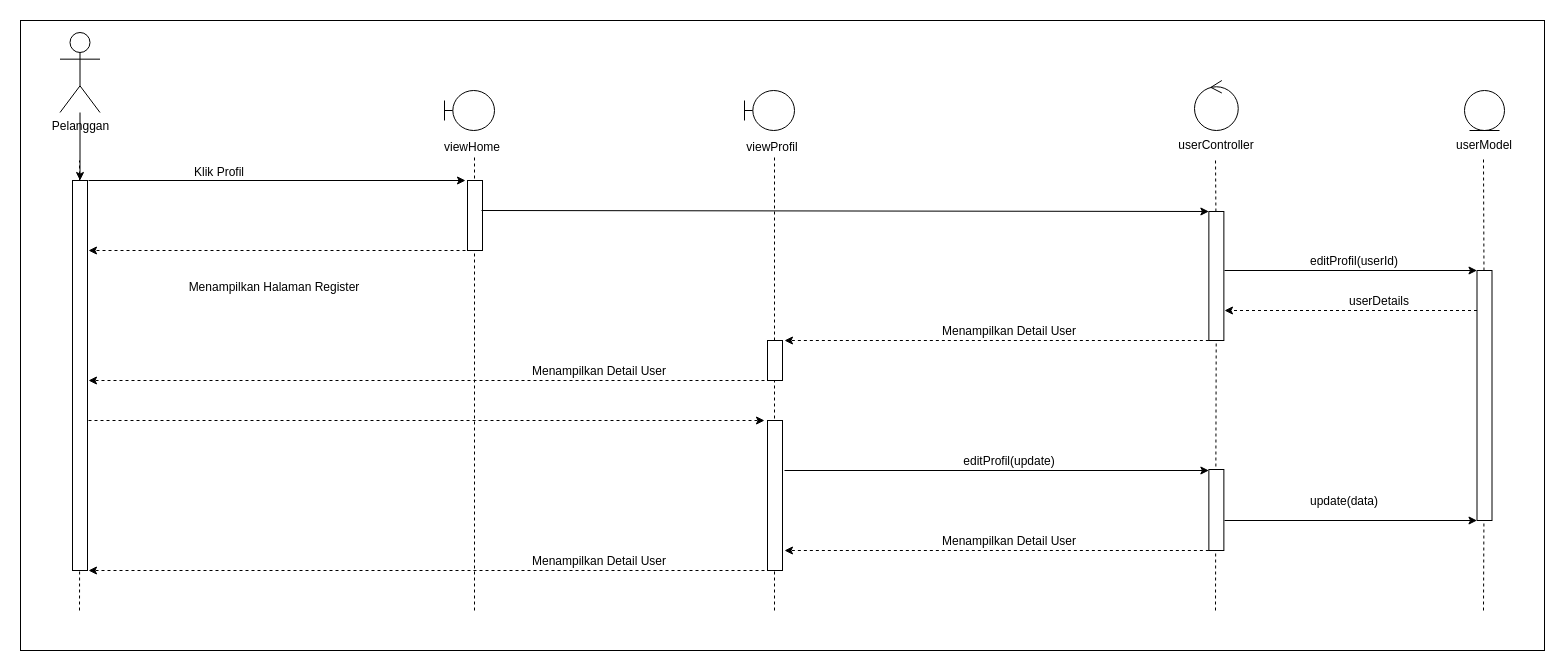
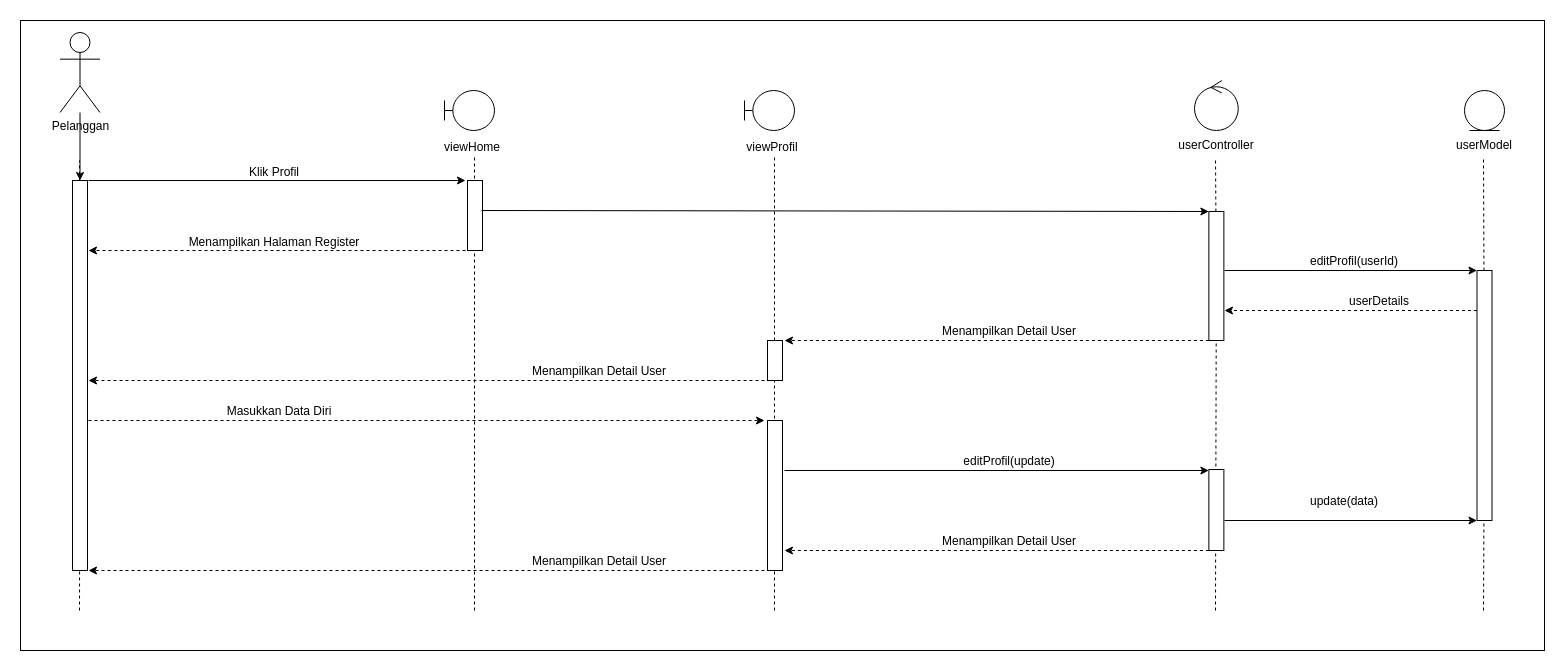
  <mxCell id="0" />
  <mxCell id="1" parent="0" />
  <mxCell id="2" value="" style="rounded=0;whiteSpace=wrap;html=1;" vertex="1" parent="1"><mxGeometry x="20" y="20" width="1524" height="630" as="geometry" /></mxCell>
  <mxCell id="3" value="" style="edgeStyle=orthogonalEdgeStyle;rounded=0;orthogonalLoop=1;jettySize=auto;html=1;" edge="1" parent="1" source="4" target="6"><mxGeometry relative="1" as="geometry" /></mxCell>
  <mxCell id="4" value="Pelanggan" style="shape=umlActor;verticalLabelPosition=bottom;verticalAlign=top;html=1;outlineConnect=0;" vertex="1" parent="1"><mxGeometry x="59.5" y="32" width="40" height="80" as="geometry" /></mxCell>
  <mxCell id="5" value="" style="endArrow=none;dashed=1;html=1;rounded=0;startArrow=none;" edge="1" parent="1" source="6"><mxGeometry width="50" height="50" relative="1" as="geometry"><mxPoint x="79" y="570" as="sourcePoint" /><mxPoint x="79" y="160" as="targetPoint" /></mxGeometry></mxCell>
  <mxCell id="6" value="" style="rounded=0;whiteSpace=wrap;html=1;" vertex="1" parent="1"><mxGeometry x="72" y="180" width="15" height="390" as="geometry" /></mxCell>
  <mxCell id="7" value="" style="endArrow=none;dashed=1;html=1;rounded=0;" edge="1" parent="1" target="6"><mxGeometry width="50" height="50" relative="1" as="geometry"><mxPoint x="79" y="610" as="sourcePoint" /><mxPoint x="79" y="160" as="targetPoint" /></mxGeometry></mxCell>
  <mxCell id="8" value="" style="shape=umlBoundary;whiteSpace=wrap;html=1;" vertex="1" parent="1"><mxGeometry x="444" y="90" width="50" height="40" as="geometry" /></mxCell>
  <mxCell id="9" value="" style="endArrow=none;dashed=1;html=1;rounded=0;startArrow=none;" edge="1" parent="1"><mxGeometry width="50" height="50" relative="1" as="geometry"><mxPoint x="474" y="610" as="sourcePoint" /><mxPoint x="474" y="157" as="targetPoint" /></mxGeometry></mxCell>
  <mxCell id="10" value="" style="rounded=0;whiteSpace=wrap;html=1;" vertex="1" parent="1"><mxGeometry x="467" y="180" width="15" height="70" as="geometry" /></mxCell>
  <mxCell id="11" value="" style="ellipse;shape=umlControl;whiteSpace=wrap;html=1;" vertex="1" parent="1"><mxGeometry x="1194" y="80" width="43.75" height="50" as="geometry" /></mxCell>
  <mxCell id="12" value="" style="endArrow=none;dashed=1;html=1;rounded=0;startArrow=none;" edge="1" parent="1" source="34"><mxGeometry width="50" height="50" relative="1" as="geometry"><mxPoint x="1215" y="610" as="sourcePoint" /><mxPoint x="1215" y="157" as="targetPoint" /></mxGeometry></mxCell>
  <mxCell id="13" value="" style="shape=umlLifeline;participant=umlEntity;perimeter=lifelinePerimeter;whiteSpace=wrap;html=1;container=1;collapsible=0;recursiveResize=0;verticalAlign=top;spacingTop=36;outlineConnect=0;" vertex="1" parent="1"><mxGeometry x="1464" y="90" width="40" height="40" as="geometry" /></mxCell>
  <mxCell id="14" value="" style="endArrow=none;dashed=1;html=1;rounded=0;startArrow=none;" edge="1" parent="1" source="15"><mxGeometry width="50" height="50" relative="1" as="geometry"><mxPoint x="1483" y="571.5" as="sourcePoint" /><mxPoint x="1483" y="158.5" as="targetPoint" /></mxGeometry></mxCell>
  <mxCell id="15" value="" style="rounded=0;whiteSpace=wrap;html=1;" vertex="1" parent="1"><mxGeometry x="1476.5" y="270" width="15" height="250" as="geometry" /></mxCell>
  <mxCell id="16" value="" style="endArrow=none;dashed=1;html=1;rounded=0;startArrow=none;" edge="1" parent="1" target="15"><mxGeometry width="50" height="50" relative="1" as="geometry"><mxPoint x="1483" y="610" as="sourcePoint" /><mxPoint x="1483" y="158.5" as="targetPoint" /></mxGeometry></mxCell>
  <mxCell id="17" value="" style="endArrow=classic;html=1;rounded=0;exitX=1;exitY=0;exitDx=0;exitDy=0;" edge="1" parent="1"><mxGeometry width="50" height="50" relative="1" as="geometry"><mxPoint x="88" y="180" as="sourcePoint" /><mxPoint x="465" y="180" as="targetPoint" /></mxGeometry></mxCell>
  <mxCell id="18" value="" style="endArrow=classic;html=1;rounded=0;exitX=1;exitY=0;exitDx=0;exitDy=0;dashed=1;" edge="1" parent="1"><mxGeometry width="50" height="50" relative="1" as="geometry"><mxPoint x="465" y="250" as="sourcePoint" /><mxPoint x="88" y="250" as="targetPoint" /></mxGeometry></mxCell>
  <mxCell id="19" value="" style="endArrow=classic;html=1;rounded=0;" edge="1" parent="1"><mxGeometry width="50" height="50" relative="1" as="geometry"><mxPoint x="1224" y="270" as="sourcePoint" /><mxPoint x="1476.5" y="270" as="targetPoint" /></mxGeometry></mxCell>
  <mxCell id="20" value="" style="endArrow=classic;html=1;rounded=0;dashed=1;" edge="1" parent="1"><mxGeometry width="50" height="50" relative="1" as="geometry"><mxPoint x="1476.5" y="310" as="sourcePoint" /><mxPoint x="1224" y="310" as="targetPoint" /></mxGeometry></mxCell>
  <mxCell id="21" value="" style="endArrow=classic;html=1;rounded=0;" edge="1" parent="1"><mxGeometry width="50" height="50" relative="1" as="geometry"><mxPoint x="1224" y="520" as="sourcePoint" /><mxPoint x="1476.5" y="520" as="targetPoint" /></mxGeometry></mxCell>
  <mxCell id="22" value="viewHome" style="text;html=1;strokeColor=none;fillColor=none;align=center;verticalAlign=middle;whiteSpace=wrap;rounded=0;" vertex="1" parent="1"><mxGeometry x="442" y="132" width="60" height="30" as="geometry" /></mxCell>
  <mxCell id="23" value="userController" style="text;html=1;strokeColor=none;fillColor=none;align=center;verticalAlign=middle;whiteSpace=wrap;rounded=0;" vertex="1" parent="1"><mxGeometry x="1185.5" y="130" width="60" height="30" as="geometry" /></mxCell>
  <mxCell id="24" value="userModel" style="text;html=1;strokeColor=none;fillColor=none;align=center;verticalAlign=middle;whiteSpace=wrap;rounded=0;" vertex="1" parent="1"><mxGeometry x="1454" y="130" width="60" height="30" as="geometry" /></mxCell>
- <mxCell id="25" value="Klik Profil" style="text;html=1;strokeColor=none;fillColor=none;align=center;verticalAlign=middle;whiteSpace=wrap;rounded=0;" vertex="1" parent="1"><mxGeometry x="169" y="157" width="100" height="30" as="geometry" /></mxCell>
- <mxCell id="26" value="Menampilkan Halaman Register" style="text;html=1;strokeColor=none;fillColor=none;align=center;verticalAlign=middle;whiteSpace=wrap;rounded=0;" vertex="1" parent="1"><mxGeometry x="184" y="272" width="180" height="30" as="geometry" /></mxCell>
+ <mxCell id="25" value="Klik Profil" style="text;html=1;strokeColor=none;fillColor=none;align=center;verticalAlign=middle;whiteSpace=wrap;rounded=0;" vertex="1" parent="1"><mxGeometry x="224" y="157" width="100" height="30" as="geometry" /></mxCell>
+ <mxCell id="26" value="Menampilkan Halaman Register" style="text;html=1;strokeColor=none;fillColor=none;align=center;verticalAlign=middle;whiteSpace=wrap;rounded=0;" vertex="1" parent="1"><mxGeometry x="184" y="227" width="180" height="30" as="geometry" /></mxCell>
  <mxCell id="27" value="editProfil(userId)" style="text;html=1;strokeColor=none;fillColor=none;align=center;verticalAlign=middle;whiteSpace=wrap;rounded=0;" vertex="1" parent="1"><mxGeometry x="1304" y="246" width="100" height="30" as="geometry" /></mxCell>
  <mxCell id="28" value="userDetails" style="text;html=1;strokeColor=none;fillColor=none;align=center;verticalAlign=middle;whiteSpace=wrap;rounded=0;" vertex="1" parent="1"><mxGeometry x="1329" y="286" width="100" height="30" as="geometry" /></mxCell>
  <mxCell id="29" value="update(data)" style="text;html=1;strokeColor=none;fillColor=none;align=center;verticalAlign=middle;whiteSpace=wrap;rounded=0;" vertex="1" parent="1"><mxGeometry x="1294" y="486" width="100" height="30" as="geometry" /></mxCell>
  <mxCell id="30" value="" style="shape=umlBoundary;whiteSpace=wrap;html=1;" vertex="1" parent="1"><mxGeometry x="744" y="90" width="50" height="40" as="geometry" /></mxCell>
  <mxCell id="31" value="" style="endArrow=none;dashed=1;html=1;rounded=0;startArrow=none;" edge="1" parent="1"><mxGeometry width="50" height="50" relative="1" as="geometry"><mxPoint x="774" y="610" as="sourcePoint" /><mxPoint x="774" y="157" as="targetPoint" /></mxGeometry></mxCell>
  <mxCell id="32" value="" style="rounded=0;whiteSpace=wrap;html=1;" vertex="1" parent="1"><mxGeometry x="767" y="340" width="15" height="40" as="geometry" /></mxCell>
  <mxCell id="33" value="viewProfil" style="text;html=1;strokeColor=none;fillColor=none;align=center;verticalAlign=middle;whiteSpace=wrap;rounded=0;" vertex="1" parent="1"><mxGeometry x="742" y="132" width="60" height="30" as="geometry" /></mxCell>
  <mxCell id="34" value="" style="rounded=0;whiteSpace=wrap;html=1;" vertex="1" parent="1"><mxGeometry x="1208.37" y="211" width="15" height="129" as="geometry" /></mxCell>
  <mxCell id="35" value="" style="endArrow=none;dashed=1;html=1;rounded=0;startArrow=none;" edge="1" parent="1" target="34"><mxGeometry width="50" height="50" relative="1" as="geometry"><mxPoint x="1215" y="610" as="sourcePoint" /><mxPoint x="1215" y="157" as="targetPoint" /></mxGeometry></mxCell>
  <mxCell id="36" value="" style="endArrow=classic;html=1;rounded=0;exitX=1;exitY=0;exitDx=0;exitDy=0;entryX=0;entryY=0;entryDx=0;entryDy=0;" edge="1" parent="1" target="34"><mxGeometry width="50" height="50" relative="1" as="geometry"><mxPoint x="481" y="210" as="sourcePoint" /><mxPoint x="858" y="210" as="targetPoint" /></mxGeometry></mxCell>
  <mxCell id="37" value="" style="endArrow=classic;html=1;rounded=0;dashed=1;" edge="1" parent="1"><mxGeometry width="50" height="50" relative="1" as="geometry"><mxPoint x="1208.37" y="340" as="sourcePoint" /><mxPoint x="784" y="340" as="targetPoint" /></mxGeometry></mxCell>
  <mxCell id="38" value="Menampilkan Detail User" style="text;html=1;strokeColor=none;fillColor=none;align=center;verticalAlign=middle;whiteSpace=wrap;rounded=0;" vertex="1" parent="1"><mxGeometry x="934" y="316" width="150" height="30" as="geometry" /></mxCell>
  <mxCell id="39" value="" style="endArrow=classic;html=1;rounded=0;dashed=1;" edge="1" parent="1"><mxGeometry width="50" height="50" relative="1" as="geometry"><mxPoint x="764" y="380" as="sourcePoint" /><mxPoint x="88" y="380" as="targetPoint" /></mxGeometry></mxCell>
  <mxCell id="40" value="Menampilkan Detail User" style="text;html=1;strokeColor=none;fillColor=none;align=center;verticalAlign=middle;whiteSpace=wrap;rounded=0;" vertex="1" parent="1"><mxGeometry x="524" y="356" width="150" height="30" as="geometry" /></mxCell>
  <mxCell id="41" value="" style="rounded=0;whiteSpace=wrap;html=1;" vertex="1" parent="1"><mxGeometry x="767" y="420" width="15" height="150" as="geometry" /></mxCell>
  <mxCell id="42" value="" style="endArrow=classic;html=1;rounded=0;dashed=1;" edge="1" parent="1"><mxGeometry width="50" height="50" relative="1" as="geometry"><mxPoint x="88" y="420" as="sourcePoint" /><mxPoint x="764" y="420" as="targetPoint" /></mxGeometry></mxCell>
+ <mxCell id="43" value="Masukkan Data Diri" style="text;html=1;strokeColor=none;fillColor=none;align=center;verticalAlign=middle;whiteSpace=wrap;rounded=0;" vertex="1" parent="1"><mxGeometry x="204" y="396" width="150" height="30" as="geometry" /></mxCell>
  <mxCell id="44" value="" style="rounded=0;whiteSpace=wrap;html=1;" vertex="1" parent="1"><mxGeometry x="1208.37" y="469" width="15" height="81" as="geometry" /></mxCell>
  <mxCell id="45" value="" style="endArrow=classic;html=1;rounded=0;" edge="1" parent="1"><mxGeometry width="50" height="50" relative="1" as="geometry"><mxPoint x="784" y="470" as="sourcePoint" /><mxPoint x="1208.37" y="470" as="targetPoint" /></mxGeometry></mxCell>
  <mxCell id="46" value="editProfil(update)" style="text;html=1;strokeColor=none;fillColor=none;align=center;verticalAlign=middle;whiteSpace=wrap;rounded=0;" vertex="1" parent="1"><mxGeometry x="934" y="446" width="150" height="30" as="geometry" /></mxCell>
  <mxCell id="47" value="" style="endArrow=classic;html=1;rounded=0;dashed=1;" edge="1" parent="1"><mxGeometry width="50" height="50" relative="1" as="geometry"><mxPoint x="1208.37" y="550" as="sourcePoint" /><mxPoint x="784" y="550" as="targetPoint" /></mxGeometry></mxCell>
  <mxCell id="48" value="Menampilkan Detail User" style="text;html=1;strokeColor=none;fillColor=none;align=center;verticalAlign=middle;whiteSpace=wrap;rounded=0;" vertex="1" parent="1"><mxGeometry x="934" y="526" width="150" height="30" as="geometry" /></mxCell>
  <mxCell id="49" value="" style="endArrow=classic;html=1;rounded=0;dashed=1;" edge="1" parent="1"><mxGeometry width="50" height="50" relative="1" as="geometry"><mxPoint x="764" y="570" as="sourcePoint" /><mxPoint x="88" y="570" as="targetPoint" /></mxGeometry></mxCell>
  <mxCell id="50" value="Menampilkan Detail User" style="text;html=1;strokeColor=none;fillColor=none;align=center;verticalAlign=middle;whiteSpace=wrap;rounded=0;" vertex="1" parent="1"><mxGeometry x="524" y="546" width="150" height="30" as="geometry" /></mxCell>
